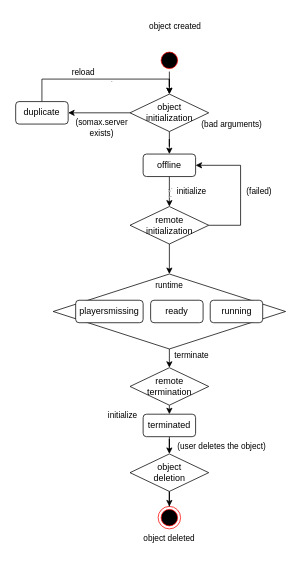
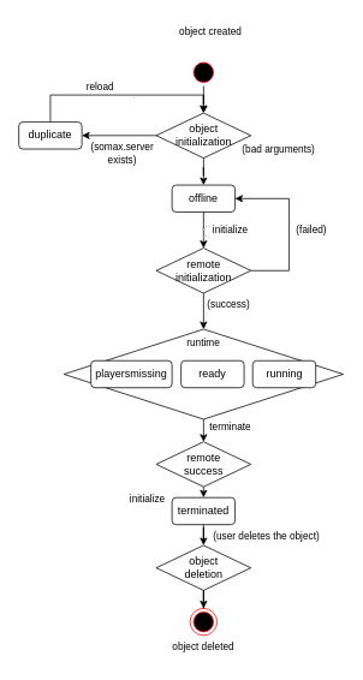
  <mxCell id="0" />
  <mxCell id="1" parent="0" />
  <mxCell id="2" value="" style="rhombus;whiteSpace=wrap;html=1;fontSize=11;" vertex="1" parent="1"><mxGeometry x="70" y="365" width="310" height="100" as="geometry" /></mxCell>
  <mxCell id="3" style="edgeStyle=orthogonalEdgeStyle;rounded=0;orthogonalLoop=1;jettySize=auto;html=1;entryX=0.5;entryY=0;entryDx=0;entryDy=0;fontSize=11;" edge="1" parent="1" target="43"><mxGeometry relative="1" as="geometry"><mxPoint x="225" y="465" as="sourcePoint" /></mxGeometry></mxCell>
  <mxCell id="4" value="" style="edgeStyle=orthogonalEdgeStyle;rounded=0;orthogonalLoop=1;jettySize=auto;html=1;" edge="1" parent="1" source="5" target="8"><mxGeometry relative="1" as="geometry" /></mxCell>
  <mxCell id="5" value="" style="ellipse;html=1;shape=startState;fillColor=#000000;strokeColor=#ff0000;" vertex="1" parent="1"><mxGeometry x="210" y="65" width="30" height="30" as="geometry" /></mxCell>
  <mxCell id="6" value="" style="edgeStyle=orthogonalEdgeStyle;rounded=0;orthogonalLoop=1;jettySize=auto;html=1;" edge="1" parent="1" source="8" target="20"><mxGeometry relative="1" as="geometry" /></mxCell>
  <mxCell id="7" value="" style="edgeStyle=orthogonalEdgeStyle;rounded=0;orthogonalLoop=1;jettySize=auto;html=1;" edge="1" parent="1" source="8" target="16"><mxGeometry relative="1" as="geometry" /></mxCell>
  <mxCell id="8" value="object&lt;br&gt;initialization" style="rhombus;whiteSpace=wrap;html=1;" vertex="1" parent="1"><mxGeometry x="172.5" y="125" width="105" height="50" as="geometry" /></mxCell>
  <mxCell id="9" value="asdasd" style="edgeStyle=orthogonalEdgeStyle;rounded=0;orthogonalLoop=1;jettySize=auto;html=1;fontSize=1;" edge="1" parent="1" source="16" target="23"><mxGeometry relative="1" as="geometry" /></mxCell>
  <mxCell id="10" value="Text" style="edgeLabel;html=1;align=center;verticalAlign=middle;resizable=0;points=[];fontSize=1;" vertex="1" connectable="0" parent="9"><mxGeometry x="-0.05" y="-1" relative="1" as="geometry"><mxPoint as="offset" /></mxGeometry></mxCell>
  <mxCell id="11" value="initial" style="edgeLabel;html=1;align=center;verticalAlign=middle;resizable=0;points=[];fontSize=1;" vertex="1" connectable="0" parent="9"><mxGeometry x="-0.1" y="-1" relative="1" as="geometry"><mxPoint as="offset" /></mxGeometry></mxCell>
  <mxCell id="12" value="Text" style="edgeLabel;html=1;align=center;verticalAlign=middle;resizable=0;points=[];fontSize=1;" vertex="1" connectable="0" parent="9"><mxGeometry x="-0.272" y="2" relative="1" as="geometry"><mxPoint as="offset" /></mxGeometry></mxCell>
  <mxCell id="13" value="Text" style="edgeLabel;html=1;align=center;verticalAlign=middle;resizable=0;points=[];fontSize=1;" vertex="1" connectable="0" parent="9"><mxGeometry x="-0.128" y="-2" relative="1" as="geometry"><mxPoint as="offset" /></mxGeometry></mxCell>
  <mxCell id="14" value="Text" style="edgeLabel;html=1;align=center;verticalAlign=middle;resizable=0;points=[];fontSize=1;" vertex="1" connectable="0" parent="9"><mxGeometry x="0.272" y="-1" relative="1" as="geometry"><mxPoint y="1" as="offset" /></mxGeometry></mxCell>
  <mxCell id="15" value="adsfasdf" style="edgeLabel;html=1;align=center;verticalAlign=middle;resizable=0;points=[];fontSize=1;" vertex="1" connectable="0" parent="9"><mxGeometry x="0.26" relative="1" as="geometry"><mxPoint y="1" as="offset" /></mxGeometry></mxCell>
  <mxCell id="16" value="offline" style="rounded=1;whiteSpace=wrap;html=1;" vertex="1" parent="1"><mxGeometry x="190" y="205" width="70" height="30" as="geometry" /></mxCell>
  <mxCell id="17" style="edgeStyle=orthogonalEdgeStyle;rounded=0;orthogonalLoop=1;jettySize=auto;html=1;exitX=0.5;exitY=0;exitDx=0;exitDy=0;entryX=0.5;entryY=0;entryDx=0;entryDy=0;" edge="1" parent="1" source="20" target="8"><mxGeometry relative="1" as="geometry"><Array as="points"><mxPoint x="55" y="105" /><mxPoint x="225" y="105" /></Array></mxGeometry></mxCell>
  <mxCell id="18" value="reload" style="edgeLabel;html=1;align=center;verticalAlign=middle;resizable=0;points=[];" vertex="1" connectable="0" parent="17"><mxGeometry x="-0.235" y="2" relative="1" as="geometry"><mxPoint y="-8" as="offset" /></mxGeometry></mxCell>
  <mxCell id="19" value="Text" style="edgeLabel;html=1;align=center;verticalAlign=middle;resizable=0;points=[];fontSize=1;" vertex="1" connectable="0" parent="17"><mxGeometry x="0.106" y="-2" relative="1" as="geometry"><mxPoint as="offset" /></mxGeometry></mxCell>
  <mxCell id="20" value="duplicate" style="rounded=1;whiteSpace=wrap;html=1;" vertex="1" parent="1"><mxGeometry x="20" y="135" width="70" height="30" as="geometry" /></mxCell>
  <mxCell id="21" style="edgeStyle=orthogonalEdgeStyle;rounded=0;orthogonalLoop=1;jettySize=auto;html=1;entryX=1;entryY=0.5;entryDx=0;entryDy=0;fontSize=11;exitX=1;exitY=0.5;exitDx=0;exitDy=0;" edge="1" parent="1" source="23" target="16"><mxGeometry relative="1" as="geometry"><Array as="points"><mxPoint x="320" y="300" /><mxPoint x="320" y="220" /></Array></mxGeometry></mxCell>
  <mxCell id="22" value="" style="edgeStyle=orthogonalEdgeStyle;rounded=0;orthogonalLoop=1;jettySize=auto;html=1;fontSize=11;" edge="1" parent="1" source="23" target="32"><mxGeometry relative="1" as="geometry" /></mxCell>
  <mxCell id="23" value="remote &lt;br&gt;initialization" style="rhombus;whiteSpace=wrap;html=1;" vertex="1" parent="1"><mxGeometry x="172.5" y="275" width="105" height="50" as="geometry" /></mxCell>
  <mxCell id="24" value="" style="edgeStyle=orthogonalEdgeStyle;rounded=0;orthogonalLoop=1;jettySize=auto;html=1;fontSize=11;" edge="1" parent="1" source="25" target="40"><mxGeometry relative="1" as="geometry" /></mxCell>
  <mxCell id="25" value="terminated" style="rounded=1;whiteSpace=wrap;html=1;" vertex="1" parent="1"><mxGeometry x="190" y="552" width="70" height="30" as="geometry" /></mxCell>
  <mxCell id="26" value="playersmissing" style="rounded=1;whiteSpace=wrap;html=1;" vertex="1" parent="1"><mxGeometry x="100" y="400" width="90" height="30" as="geometry" /></mxCell>
  <mxCell id="27" value="ready" style="rounded=1;whiteSpace=wrap;html=1;" vertex="1" parent="1"><mxGeometry x="200" y="400" width="70" height="30" as="geometry" /></mxCell>
  <mxCell id="28" value="running" style="rounded=1;whiteSpace=wrap;html=1;" vertex="1" parent="1"><mxGeometry x="279.5" y="400" width="70" height="30" as="geometry" /></mxCell>
  <mxCell id="29" value="object created" style="text;html=1;strokeColor=none;fillColor=none;align=center;verticalAlign=middle;whiteSpace=wrap;rounded=0;fontSize=11;" vertex="1" parent="1"><mxGeometry x="187.5" y="20" width="90" height="30" as="geometry" /></mxCell>
  <mxCell id="30" value="initialize" style="text;html=1;strokeColor=none;fillColor=none;align=center;verticalAlign=middle;whiteSpace=wrap;rounded=0;fontSize=11;" vertex="1" parent="1"><mxGeometry x="230" y="245" width="50" height="20" as="geometry" /></mxCell>
  <mxCell id="31" value="(failed)" style="text;html=1;strokeColor=none;fillColor=none;align=center;verticalAlign=middle;whiteSpace=wrap;rounded=0;fontSize=11;" vertex="1" parent="1"><mxGeometry x="320" y="245" width="50" height="20" as="geometry" /></mxCell>
  <mxCell id="32" value="runtime" style="text;html=1;strokeColor=none;fillColor=none;align=center;verticalAlign=middle;whiteSpace=wrap;rounded=0;fontSize=11;" vertex="1" parent="1"><mxGeometry x="195" y="365" width="60" height="30" as="geometry" /></mxCell>
+ <mxCell id="33" value="(success)" style="text;html=1;strokeColor=none;fillColor=none;align=center;verticalAlign=middle;whiteSpace=wrap;rounded=0;fontSize=11;" vertex="1" parent="1"><mxGeometry x="227.5" y="328" width="50" height="20" as="geometry" /></mxCell>
  <mxCell id="34" value="(somax.server exists)" style="text;html=1;strokeColor=none;fillColor=none;align=center;verticalAlign=middle;whiteSpace=wrap;rounded=0;fontSize=11;" vertex="1" parent="1"><mxGeometry x="110" y="160" width="50" height="20" as="geometry" /></mxCell>
  <mxCell id="35" value="(bad arguments)" style="text;html=1;strokeColor=none;fillColor=none;align=center;verticalAlign=middle;whiteSpace=wrap;rounded=0;fontSize=11;" vertex="1" parent="1"><mxGeometry x="267" y="155" width="82.5" height="20" as="geometry" /></mxCell>
  <mxCell id="36" value="" style="ellipse;html=1;shape=endState;fillColor=#000000;strokeColor=#ff0000;fontSize=11;" vertex="1" parent="1"><mxGeometry x="210" y="675" width="30" height="30" as="geometry" /></mxCell>
  <mxCell id="37" value="terminate" style="text;html=1;strokeColor=none;fillColor=none;align=center;verticalAlign=middle;whiteSpace=wrap;rounded=0;fontSize=11;" vertex="1" parent="1"><mxGeometry x="230" y="464" width="50" height="20" as="geometry" /></mxCell>
  <mxCell id="38" value="initialize" style="text;html=1;strokeColor=none;fillColor=none;align=center;verticalAlign=middle;whiteSpace=wrap;rounded=0;fontSize=11;" vertex="1" parent="1"><mxGeometry x="137.5" y="544" width="50" height="20" as="geometry" /></mxCell>
  <mxCell id="39" value="" style="edgeStyle=orthogonalEdgeStyle;rounded=0;orthogonalLoop=1;jettySize=auto;html=1;fontSize=11;" edge="1" parent="1" source="40" target="36"><mxGeometry relative="1" as="geometry" /></mxCell>
  <mxCell id="40" value="object &lt;br&gt;deletion" style="rhombus;whiteSpace=wrap;html=1;" vertex="1" parent="1"><mxGeometry x="172.5" y="605" width="105" height="50" as="geometry" /></mxCell>
  <mxCell id="41" value="object deleted" style="text;html=1;strokeColor=none;fillColor=none;align=center;verticalAlign=middle;whiteSpace=wrap;rounded=0;fontSize=11;" vertex="1" parent="1"><mxGeometry x="180" y="703" width="90" height="30" as="geometry" /></mxCell>
  <mxCell id="42" style="edgeStyle=orthogonalEdgeStyle;rounded=0;orthogonalLoop=1;jettySize=auto;html=1;exitX=0.5;exitY=1;exitDx=0;exitDy=0;entryX=0.5;entryY=0;entryDx=0;entryDy=0;fontSize=11;" edge="1" parent="1" source="43" target="25"><mxGeometry relative="1" as="geometry" /></mxCell>
- <mxCell id="43" value="remote &lt;br&gt;termination" style="rhombus;whiteSpace=wrap;html=1;" vertex="1" parent="1"><mxGeometry x="172.5" y="490" width="105" height="50" as="geometry" /></mxCell>
+ <mxCell id="43" value="remote &lt;br&gt;success" style="rhombus;whiteSpace=wrap;html=1;" vertex="1" parent="1"><mxGeometry x="172.5" y="490" width="105" height="50" as="geometry" /></mxCell>
  <mxCell id="44" value="(user deletes the object)" style="text;html=1;strokeColor=none;fillColor=none;align=center;verticalAlign=middle;whiteSpace=wrap;rounded=0;fontSize=11;" vertex="1" parent="1"><mxGeometry x="230" y="585" width="130" height="20" as="geometry" /></mxCell>
